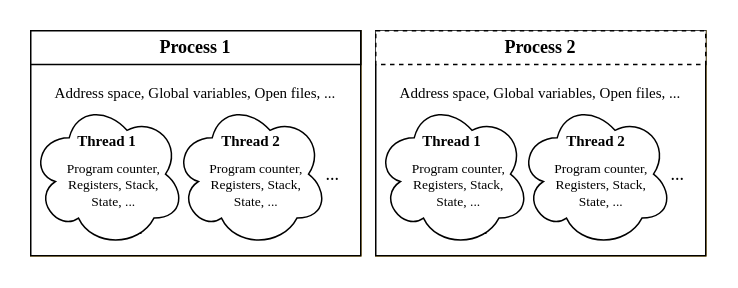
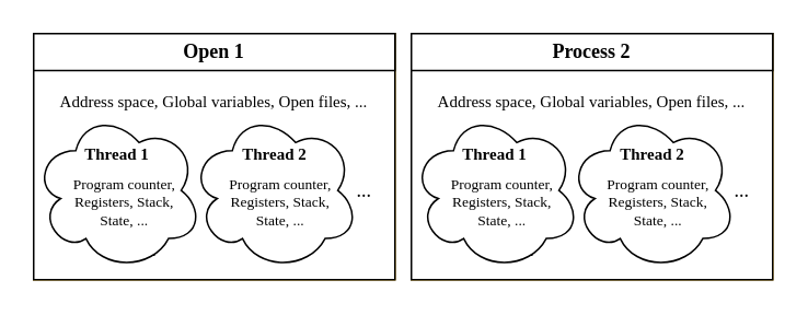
  <mxCell id="0" />
  <mxCell id="1" parent="0" />
  <mxCell id="2" value="" style="group;fillColor=#ffe6cc;strokeColor=#d79b00;fontSize=10;" vertex="1" connectable="0" parent="1"><mxGeometry width="220" height="150" as="geometry" x="20" y="20" /></mxCell>
  <mxCell id="3" value="" style="rounded=0;whiteSpace=wrap;html=1;fontFamily=IBM Plex Sans;fontSource=https%3A%2F%2Ffonts.googleapis.com%2Fcss%3Ffamily%3DIBM%2BPlex%2BSans;" vertex="1" parent="2"><mxGeometry width="220" height="150" as="geometry" /></mxCell>
  <mxCell id="4" value="" style="rounded=0;whiteSpace=wrap;html=1;fontFamily=IBM Plex Sans;fontSource=https%3A%2F%2Ffonts.googleapis.com%2Fcss%3Ffamily%3DIBM%2BPlex%2BSans;" vertex="1" parent="2"><mxGeometry x="44" y="120" width="29.333" height="15" as="geometry" /></mxCell>
  <mxCell id="5" value="..." style="text;html=1;strokeColor=none;fillColor=none;align=center;verticalAlign=middle;whiteSpace=wrap;rounded=0;fontFamily=IBM Plex Sans;fontSource=https%3A%2F%2Ffonts.googleapis.com%2Fcss%3Ffamily%3DIBM%2BPlex%2BSans;" vertex="1" parent="2"><mxGeometry x="183.333" y="84.375" width="36.667" height="22.5" as="geometry" /></mxCell>
  <mxCell id="6" value="Address space, Global variables, Open files, ..." style="text;html=1;strokeColor=none;fillColor=none;align=center;verticalAlign=middle;whiteSpace=wrap;rounded=0;fontFamily=IBM Plex Sans;fontSource=https%3A%2F%2Ffonts.googleapis.com%2Fcss%3Ffamily%3DIBM%2BPlex%2BSans;fontSize=10;" vertex="1" parent="2"><mxGeometry y="30" width="220" height="22.5" as="geometry" /></mxCell>
- <mxCell id="7" value="&lt;b&gt;&lt;font data-font-src=&quot;https://fonts.googleapis.com/css?family=IBM+Plex+Sans&quot;&gt;Process 1&lt;/font&gt;&lt;/b&gt;" style="rounded=0;whiteSpace=wrap;html=1;fontFamily=IBM Plex Sans;fontSource=https%3A%2F%2Ffonts.googleapis.com%2Fcss%3Ffamily%3DIBM%2BPlex%2BSans;" vertex="1" parent="2"><mxGeometry width="220" height="22.5" as="geometry" /></mxCell>
+ <mxCell id="7" value="&lt;b&gt;&lt;font data-font-src=&quot;https://fonts.googleapis.com/css?family=IBM+Plex+Sans&quot;&gt;Open 1&lt;/font&gt;&lt;/b&gt;" style="rounded=0;whiteSpace=wrap;html=1;fontFamily=IBM Plex Sans;fontSource=https%3A%2F%2Ffonts.googleapis.com%2Fcss%3Ffamily%3DIBM%2BPlex%2BSans;" vertex="1" parent="2"><mxGeometry width="220" height="22.5" as="geometry" /></mxCell>
  <mxCell id="8" value="" style="group" vertex="1" connectable="0" parent="2"><mxGeometry y="46.875" width="102.667" height="97.5" as="geometry" /></mxCell>
  <mxCell id="9" value="" style="ellipse;shape=cloud;whiteSpace=wrap;html=1;fontFamily=IBM Plex Sans;fontSource=https%3A%2F%2Ffonts.googleapis.com%2Fcss%3Ffamily%3DIBM%2BPlex%2BSans;" vertex="1" parent="8"><mxGeometry width="102.667" height="97.5" as="geometry" /></mxCell>
  <mxCell id="10" value="&lt;b&gt;Thread 1&lt;/b&gt;" style="text;html=1;strokeColor=none;fillColor=none;align=center;verticalAlign=middle;whiteSpace=wrap;rounded=0;fontFamily=IBM Plex Sans;fontSource=https%3A%2F%2Ffonts.googleapis.com%2Fcss%3Ffamily%3DIBM%2BPlex%2BSans;fontSize=10;" vertex="1" parent="8"><mxGeometry x="29.333" y="15" width="44.0" height="22.5" as="geometry" /></mxCell>
  <mxCell id="11" value="Program counter, Registers, Stack, State, ..." style="text;html=1;strokeColor=none;fillColor=none;align=center;verticalAlign=middle;whiteSpace=wrap;rounded=0;fontFamily=IBM Plex Sans;fontSource=https%3A%2F%2Ffonts.googleapis.com%2Fcss%3Ffamily%3DIBM%2BPlex%2BSans;fontSize=9;" vertex="1" parent="8"><mxGeometry x="14.667" y="45" width="80.667" height="22.5" as="geometry" /></mxCell>
  <mxCell id="12" value="" style="group" vertex="1" connectable="0" parent="2"><mxGeometry x="95.333" y="46.875" width="102.667" height="97.5" as="geometry" /></mxCell>
  <mxCell id="13" value="" style="ellipse;shape=cloud;whiteSpace=wrap;html=1;fontFamily=IBM Plex Sans;fontSource=https%3A%2F%2Ffonts.googleapis.com%2Fcss%3Ffamily%3DIBM%2BPlex%2BSans;" vertex="1" parent="12"><mxGeometry width="102.667" height="97.5" as="geometry" /></mxCell>
  <mxCell id="14" value="Thread 2" style="text;html=1;strokeColor=none;fillColor=none;align=center;verticalAlign=middle;whiteSpace=wrap;rounded=0;fontFamily=IBM Plex Sans;fontSource=https%3A%2F%2Ffonts.googleapis.com%2Fcss%3Ffamily%3DIBM%2BPlex%2BSans;fontSize=10;fontStyle=1" vertex="1" parent="12"><mxGeometry x="29.333" y="15" width="44.0" height="22.5" as="geometry" /></mxCell>
  <mxCell id="15" value="Program counter, Registers, Stack, State, ..." style="text;html=1;strokeColor=none;fillColor=none;align=center;verticalAlign=middle;whiteSpace=wrap;rounded=0;fontFamily=IBM Plex Sans;fontSource=https%3A%2F%2Ffonts.googleapis.com%2Fcss%3Ffamily%3DIBM%2BPlex%2BSans;fontSize=9;" vertex="1" parent="12"><mxGeometry x="14.667" y="45" width="80.667" height="22.5" as="geometry" /></mxCell>
  <mxCell id="16" value="" style="group;fillColor=#ffe6cc;strokeColor=#d79b00;fontSize=10;" vertex="1" connectable="0" parent="1"><mxGeometry x="250" width="220" height="150" as="geometry" y="20" /></mxCell>
  <mxCell id="17" value="" style="rounded=0;whiteSpace=wrap;html=1;fontFamily=IBM Plex Sans;fontSource=https%3A%2F%2Ffonts.googleapis.com%2Fcss%3Ffamily%3DIBM%2BPlex%2BSans;" vertex="1" parent="16"><mxGeometry width="220" height="150" as="geometry" /></mxCell>
  <mxCell id="18" value="" style="rounded=0;whiteSpace=wrap;html=1;fontFamily=IBM Plex Sans;fontSource=https%3A%2F%2Ffonts.googleapis.com%2Fcss%3Ffamily%3DIBM%2BPlex%2BSans;" vertex="1" parent="16"><mxGeometry x="44" y="120" width="29.333" height="15" as="geometry" /></mxCell>
  <mxCell id="19" value="..." style="text;html=1;strokeColor=none;fillColor=none;align=center;verticalAlign=middle;whiteSpace=wrap;rounded=0;fontFamily=IBM Plex Sans;fontSource=https%3A%2F%2Ffonts.googleapis.com%2Fcss%3Ffamily%3DIBM%2BPlex%2BSans;" vertex="1" parent="16"><mxGeometry x="183.333" y="84.375" width="36.667" height="22.5" as="geometry" /></mxCell>
  <mxCell id="20" value="Address space, Global variables, Open files, ..." style="text;html=1;strokeColor=none;fillColor=none;align=center;verticalAlign=middle;whiteSpace=wrap;rounded=0;fontFamily=IBM Plex Sans;fontSource=https%3A%2F%2Ffonts.googleapis.com%2Fcss%3Ffamily%3DIBM%2BPlex%2BSans;fontSize=10;" vertex="1" parent="16"><mxGeometry y="30" width="220" height="22.5" as="geometry" /></mxCell>
- <mxCell id="21" value="&lt;b&gt;&lt;font data-font-src=&quot;https://fonts.googleapis.com/css?family=IBM+Plex+Sans&quot;&gt;Process 2&lt;br&gt;&lt;/font&gt;&lt;/b&gt;" style="rounded=0;whiteSpace=wrap;html=1;fontFamily=IBM Plex Sans;fontSource=https%3A%2F%2Ffonts.googleapis.com%2Fcss%3Ffamily%3DIBM%2BPlex%2BSans;dashed=1;" vertex="1" parent="16"><mxGeometry width="220" height="22.5" as="geometry" /></mxCell>
+ <mxCell id="21" value="&lt;b&gt;&lt;font data-font-src=&quot;https://fonts.googleapis.com/css?family=IBM+Plex+Sans&quot;&gt;Process 2&lt;br&gt;&lt;/font&gt;&lt;/b&gt;" style="rounded=0;whiteSpace=wrap;html=1;fontFamily=IBM Plex Sans;fontSource=https%3A%2F%2Ffonts.googleapis.com%2Fcss%3Ffamily%3DIBM%2BPlex%2BSans;" vertex="1" parent="16"><mxGeometry width="220" height="22.5" as="geometry" /></mxCell>
  <mxCell id="22" value="" style="group" vertex="1" connectable="0" parent="16"><mxGeometry y="46.875" width="102.667" height="97.5" as="geometry" /></mxCell>
  <mxCell id="23" value="" style="ellipse;shape=cloud;whiteSpace=wrap;html=1;fontFamily=IBM Plex Sans;fontSource=https%3A%2F%2Ffonts.googleapis.com%2Fcss%3Ffamily%3DIBM%2BPlex%2BSans;" vertex="1" parent="22"><mxGeometry width="102.667" height="97.5" as="geometry" /></mxCell>
  <mxCell id="24" value="&lt;b&gt;Thread 1&lt;/b&gt;" style="text;html=1;strokeColor=none;fillColor=none;align=center;verticalAlign=middle;whiteSpace=wrap;rounded=0;fontFamily=IBM Plex Sans;fontSource=https%3A%2F%2Ffonts.googleapis.com%2Fcss%3Ffamily%3DIBM%2BPlex%2BSans;fontSize=10;" vertex="1" parent="22"><mxGeometry x="29.333" y="15" width="44.0" height="22.5" as="geometry" /></mxCell>
  <mxCell id="25" value="Program counter, Registers, Stack, State, ..." style="text;html=1;strokeColor=none;fillColor=none;align=center;verticalAlign=middle;whiteSpace=wrap;rounded=0;fontFamily=IBM Plex Sans;fontSource=https%3A%2F%2Ffonts.googleapis.com%2Fcss%3Ffamily%3DIBM%2BPlex%2BSans;fontSize=9;" vertex="1" parent="22"><mxGeometry x="14.667" y="45" width="80.667" height="22.5" as="geometry" /></mxCell>
  <mxCell id="26" value="" style="group" vertex="1" connectable="0" parent="16"><mxGeometry x="95.333" y="46.875" width="102.667" height="97.5" as="geometry" /></mxCell>
  <mxCell id="27" value="" style="ellipse;shape=cloud;whiteSpace=wrap;html=1;fontFamily=IBM Plex Sans;fontSource=https%3A%2F%2Ffonts.googleapis.com%2Fcss%3Ffamily%3DIBM%2BPlex%2BSans;" vertex="1" parent="26"><mxGeometry width="102.667" height="97.5" as="geometry" /></mxCell>
  <mxCell id="28" value="Thread 2" style="text;html=1;strokeColor=none;fillColor=none;align=center;verticalAlign=middle;whiteSpace=wrap;rounded=0;fontFamily=IBM Plex Sans;fontSource=https%3A%2F%2Ffonts.googleapis.com%2Fcss%3Ffamily%3DIBM%2BPlex%2BSans;fontSize=10;fontStyle=1" vertex="1" parent="26"><mxGeometry x="29.333" y="15" width="44.0" height="22.5" as="geometry" /></mxCell>
  <mxCell id="29" value="Program counter, Registers, Stack, State, ..." style="text;html=1;strokeColor=none;fillColor=none;align=center;verticalAlign=middle;whiteSpace=wrap;rounded=0;fontFamily=IBM Plex Sans;fontSource=https%3A%2F%2Ffonts.googleapis.com%2Fcss%3Ffamily%3DIBM%2BPlex%2BSans;fontSize=9;" vertex="1" parent="26"><mxGeometry x="14.667" y="45" width="80.667" height="22.5" as="geometry" /></mxCell>
